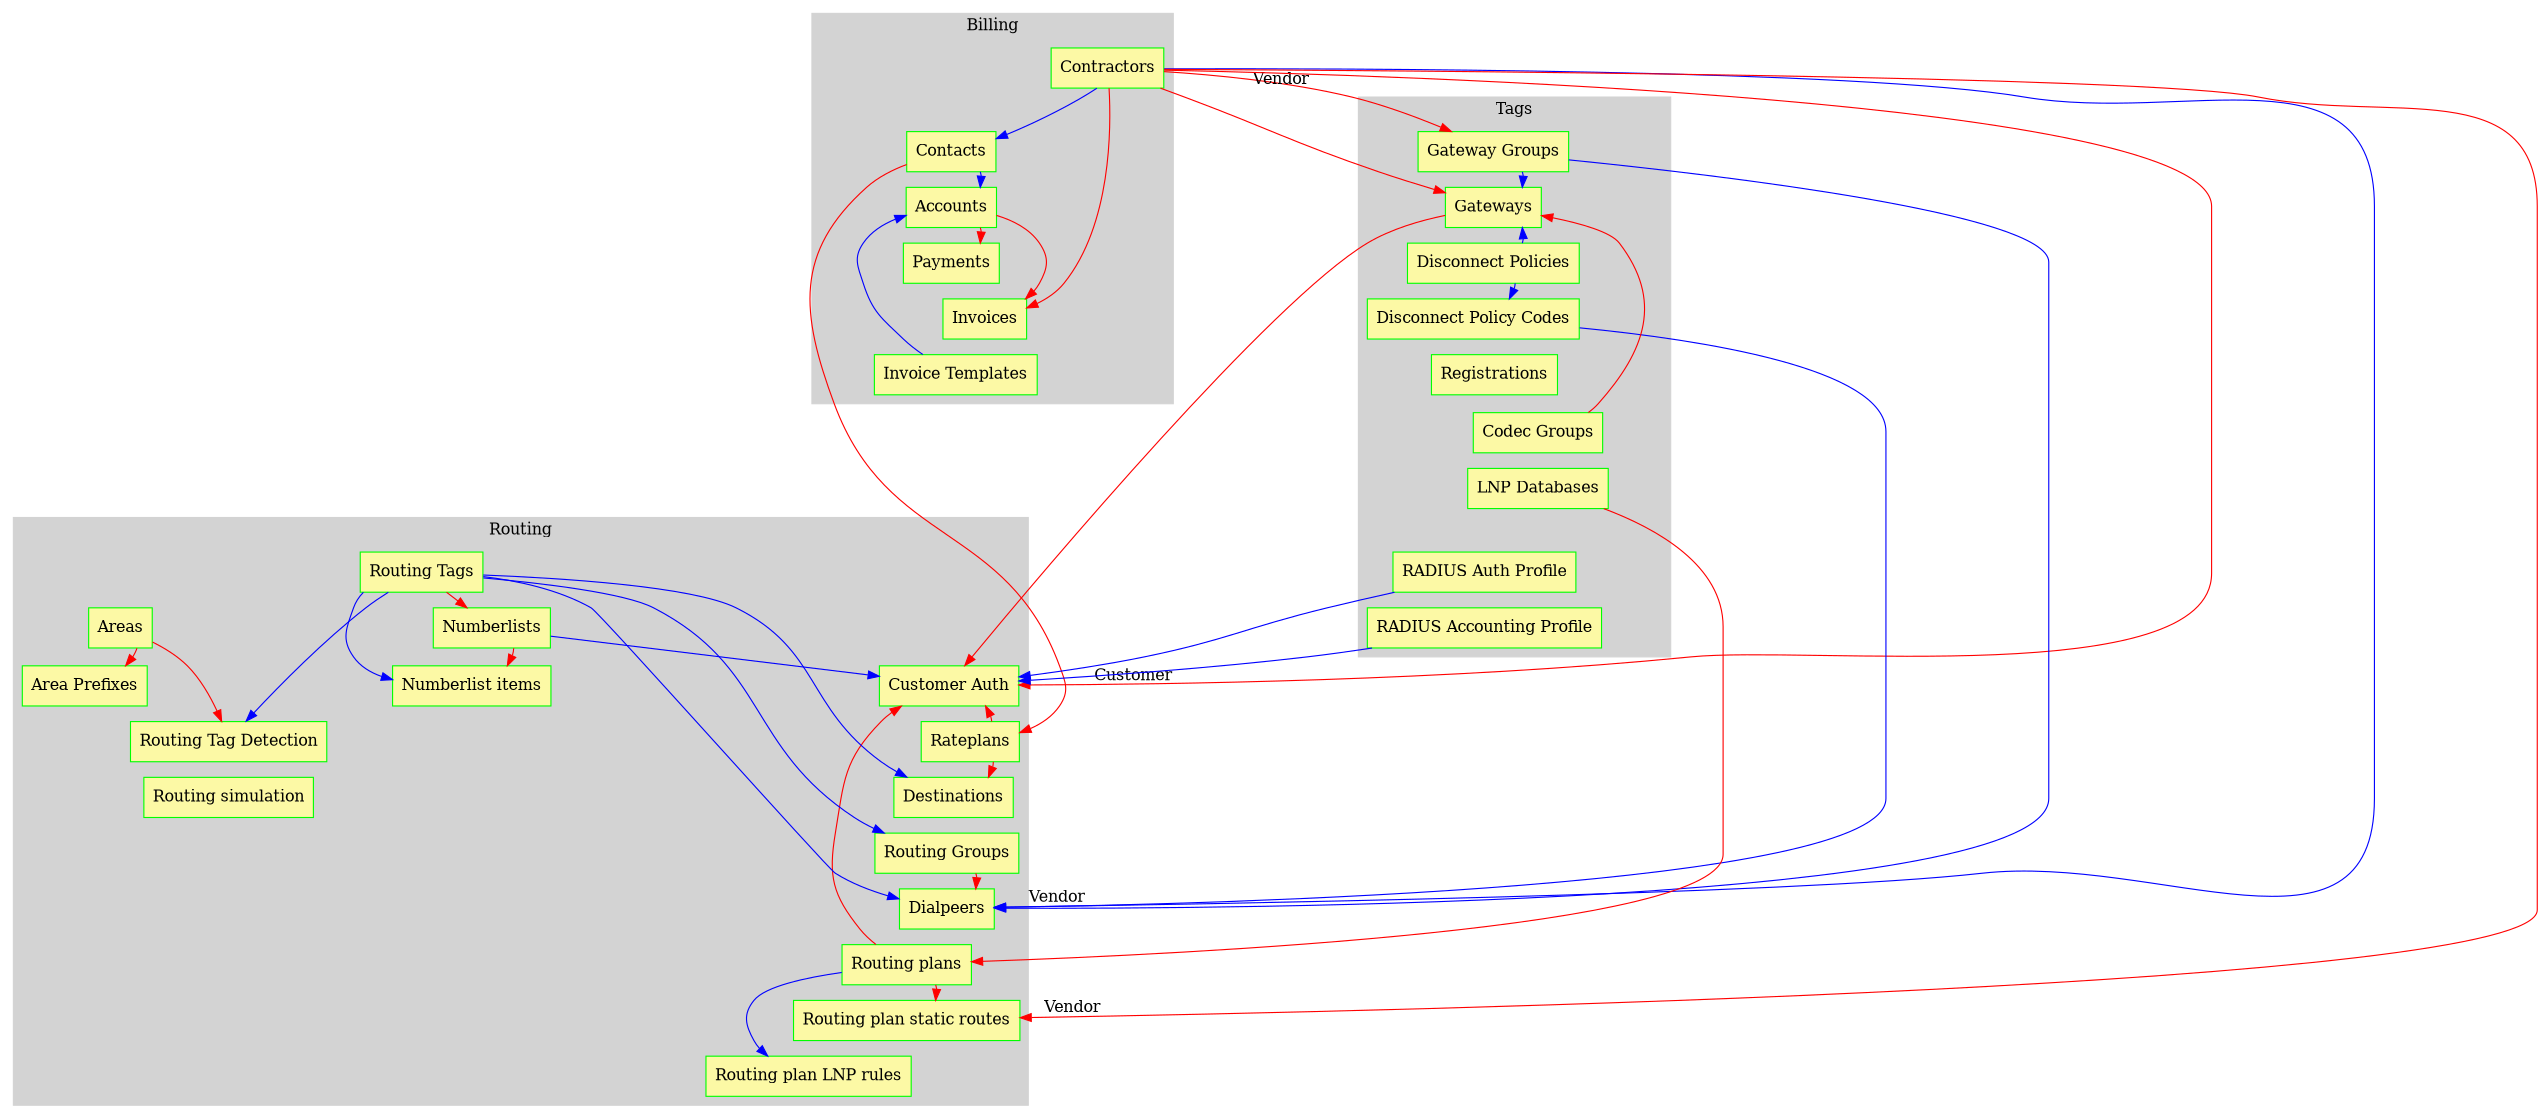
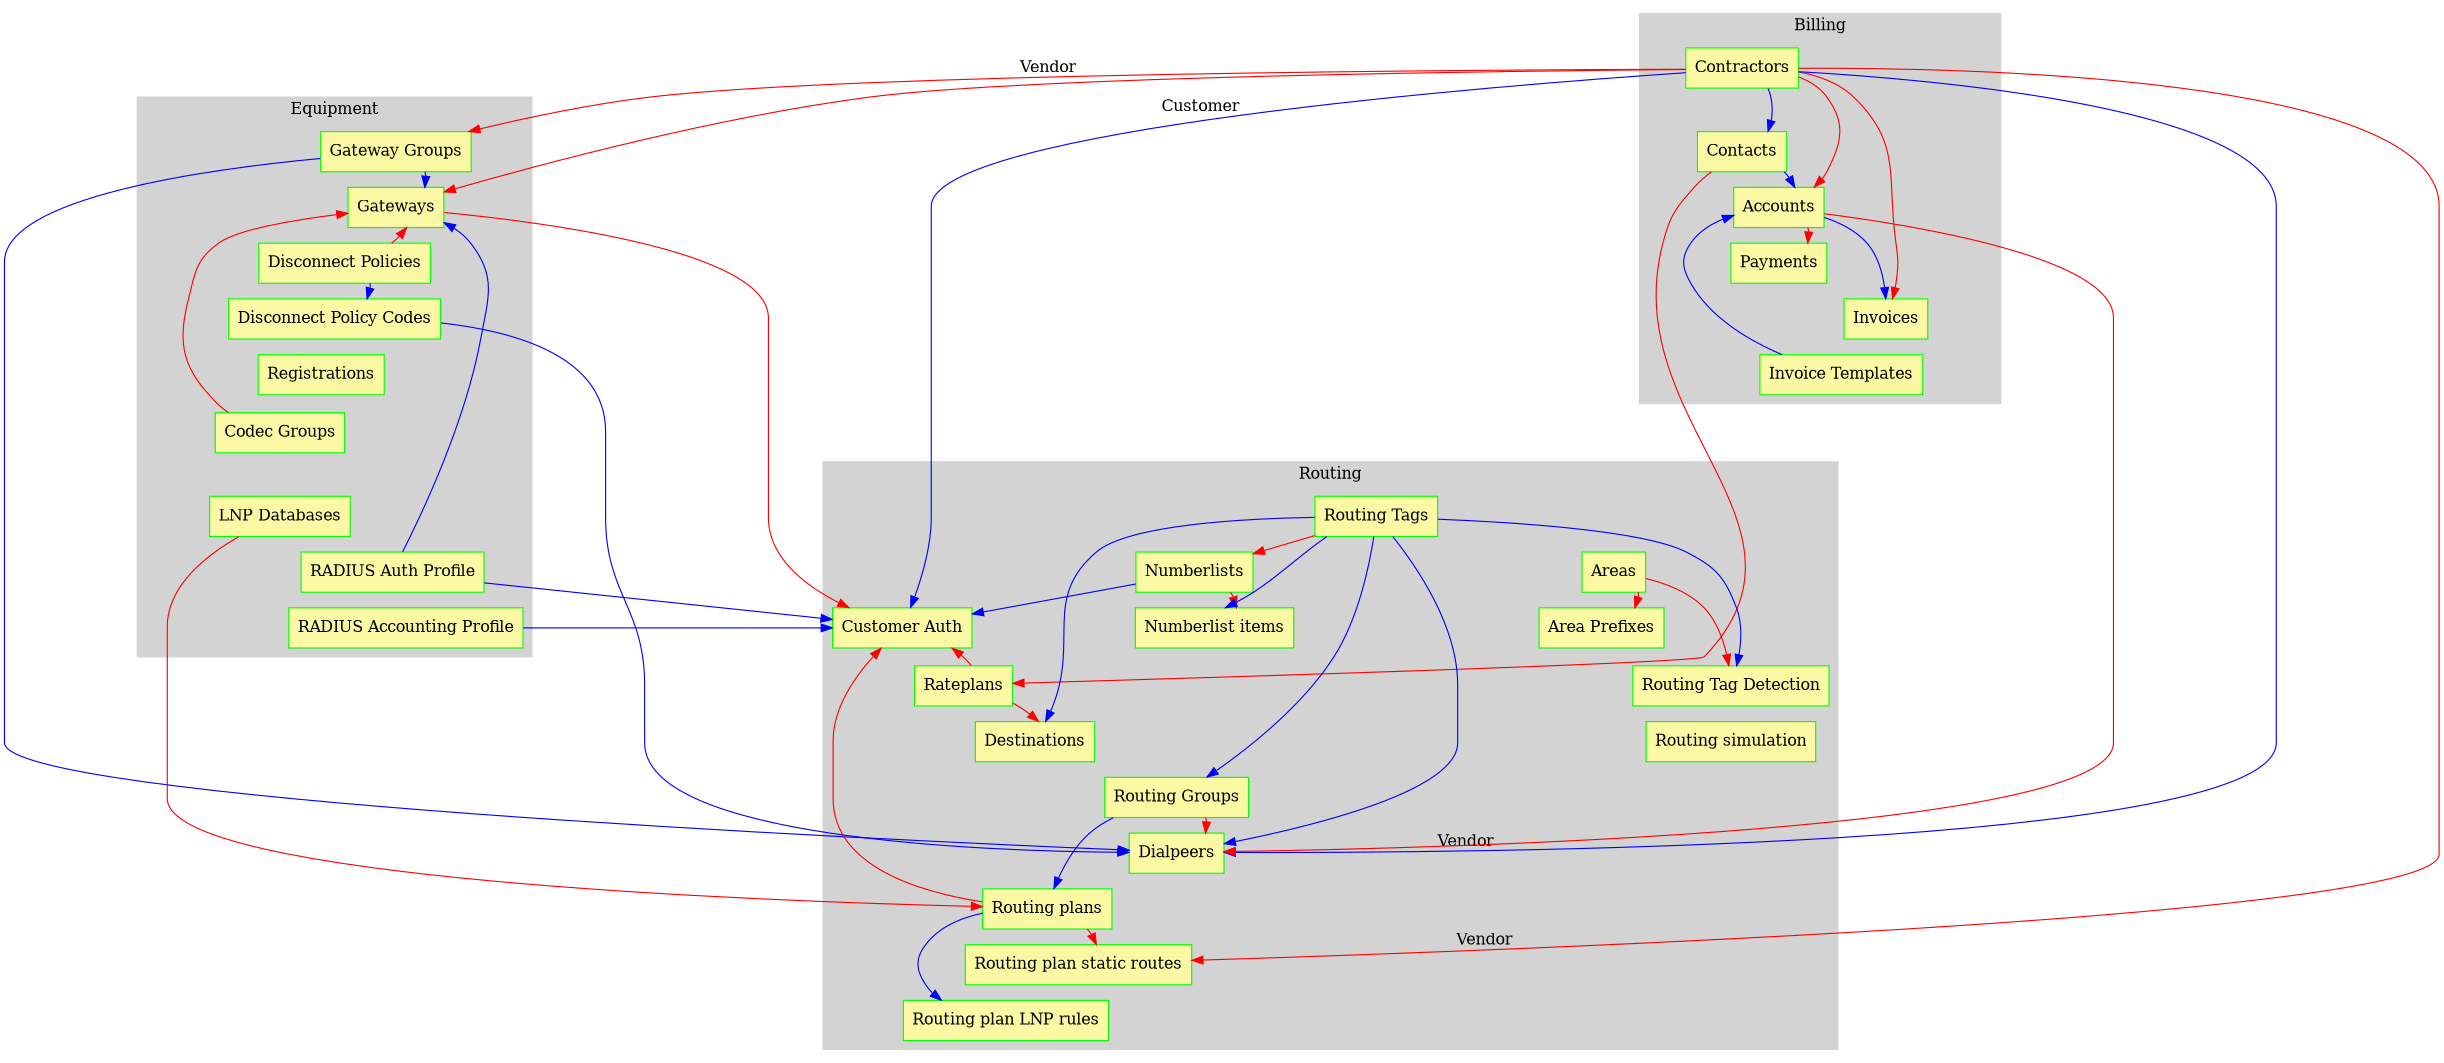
  digraph {
    mindist=0.5
    nodesep=1
    ranksep=0.2
    node [color=green fillcolor="#FCF9A5" shape=box sides=4 style=filled]
    n1 [label=Contractors]
    n2 [label=Contacts]
    n3 [label=Accounts]
    n4 [label=Payments]
    n5 [label=Invoices]
    n6 [label="Invoice Templates"]
    n7 [label="Gateway Groups"]
    n8 [label=Gateways]
    n9 [label="Disconnect Policies"]
    n10 [label="Disconnect Policy Codes"]
    n11 [label=Registrations]
    n12 [label="Codec Groups"]
    n13 [label="LNP Databases"]
    n14 [label="RADIUS Auth Profile"]
    n15 [label="RADIUS Accounting Profile"]
    n16 [label="Customer Auth"]
    n17 [label=Rateplans]
    n18 [label=Destinations]
    n19 [label="Routing Groups"]
    n20 [label=Dialpeers]
    n21 [label="Routing plans"]
    n22 [label="Routing plan static routes"]
    n23 [label="Routing plan LNP rules"]
    n24 [label=Numberlists]
    n25 [label="Numberlist items"]
    n26 [label="Routing Tags"]
    n27 [label=Areas]
    n28 [label="Area Prefixes"]
    n29 [label="Routing Tag Detection"]
    n30 [label="Routing simulation"]
    subgraph cluster_1 {
      color=lightgrey
      label=Billing
      style=filled
      n1
      n2
      n3
      n4
      n5
      n6
    }
    subgraph cluster_2 {
      color=lightgrey
-     label=Tags
+     label=Equipment
      style=filled
      n7
      n8
      n9
      n10
      n11
      n12
      n13
      n14
      n15
    }
    subgraph cluster_3 {
      color=lightgrey
      label=Routing
      style=filled
      n16
      n17
      n18
      n19
      n20
      n21
      n22
      n23
      n24
      n25
      n26
      n27
      n28
      n29
      n30
    }
    n1 -> n2 [style=invis]
    n1 -> n2 [color=blue]
+   n1 -> n3 [color=red]
    n1 -> n5 [color=red]
    n1 -> n7 [color=red xlabel=Vendor]
    n1 -> n8 [color=red]
-   n1 -> n16 [color=red xlabel=Customer]
+   n1 -> n16 [color=blue xlabel=Customer]
    n1 -> n20 [color=blue xlabel=Vendor]
    n1 -> n22 [color=red xlabel=Vendor]
    n2 -> n3 [style=invis]
    n2 -> n3 [color=blue]
    n2 -> n17 [color=red]
    n3 -> n4 [style=invis]
    n3 -> n4 [color=red]
-   n3 -> n5 [color=red]
+   n3 -> n5 [color=blue]
+   n3 -> n20 [color=red]
    n4 -> n5 [style=invis]
    n5 -> n6 [style=invis]
    n6 -> n3 [color=blue]
    n7 -> n8 [style=invis]
    n7 -> n8 [color=blue]
    n7 -> n20 [color=blue]
    n8 -> n9 [style=invis]
    n8 -> n16 [color=red]
-   n9 -> n8 [color=blue]
+   n9 -> n8 [color=red]
    n9 -> n10 [style=invis]
    n9 -> n10 [color=blue]
    n10 -> n11 [style=invis]
    n10 -> n20 [color=blue]
    n11 -> n12 [style=invis]
    n12 -> n8 [color=red]
    n12 -> n13 [style=invis]
    n13 -> n14 [style=invis]
    n13 -> n21 [color=red]
+   n14 -> n8 [color=blue]
    n14 -> n15 [style=invis]
    n14 -> n16 [color=blue]
    n15 -> n16 [color=blue]
    n16 -> n17 [style=invis]
    n17 -> n16 [color=red]
    n17 -> n18 [style=invis]
    n17 -> n18 [color=red]
    n18 -> n19 [style=invis]
    n19 -> n20 [style=invis]
    n19 -> n20 [color=red]
+   n19 -> n21 [color=blue]
    n20 -> n21 [style=invis]
    n21 -> n16 [color=red]
    n21 -> n22 [style=invis]
    n21 -> n22 [color=red]
    n21 -> n23 [color=blue]
    n22 -> n23 [style=invis]
    n24 -> n16 [color=blue]
    n24 -> n25 [style=invis]
    n24 -> n25 [color=red]
    n25 -> n26 [style=invis]
    n26 -> n18 [color=blue]
    n26 -> n19 [color=blue]
    n26 -> n20 [color=blue]
    n26 -> n24 [color=red]
    n26 -> n25 [color=blue]
    n26 -> n27 [style=invis]
    n26 -> n29 [color=blue]
    n27 -> n28 [style=invis]
    n27 -> n28 [color=red]
    n27 -> n29 [color=red]
    n28 -> n29 [style=invis]
    n29 -> n30 [style=invis]
  }
